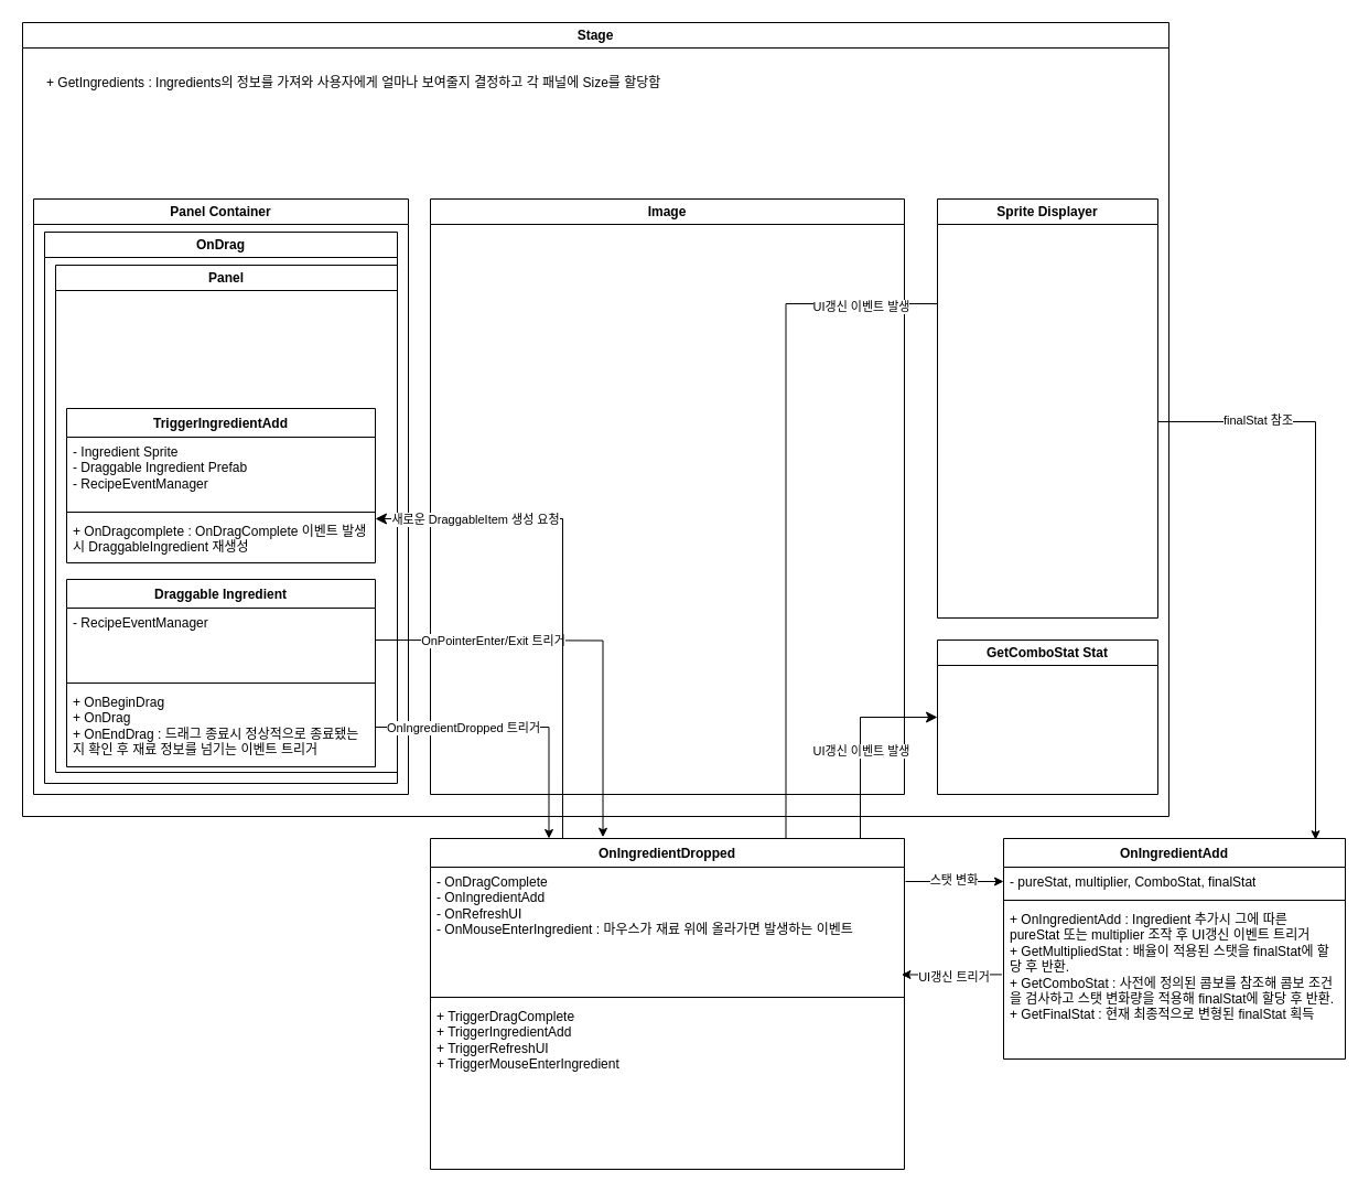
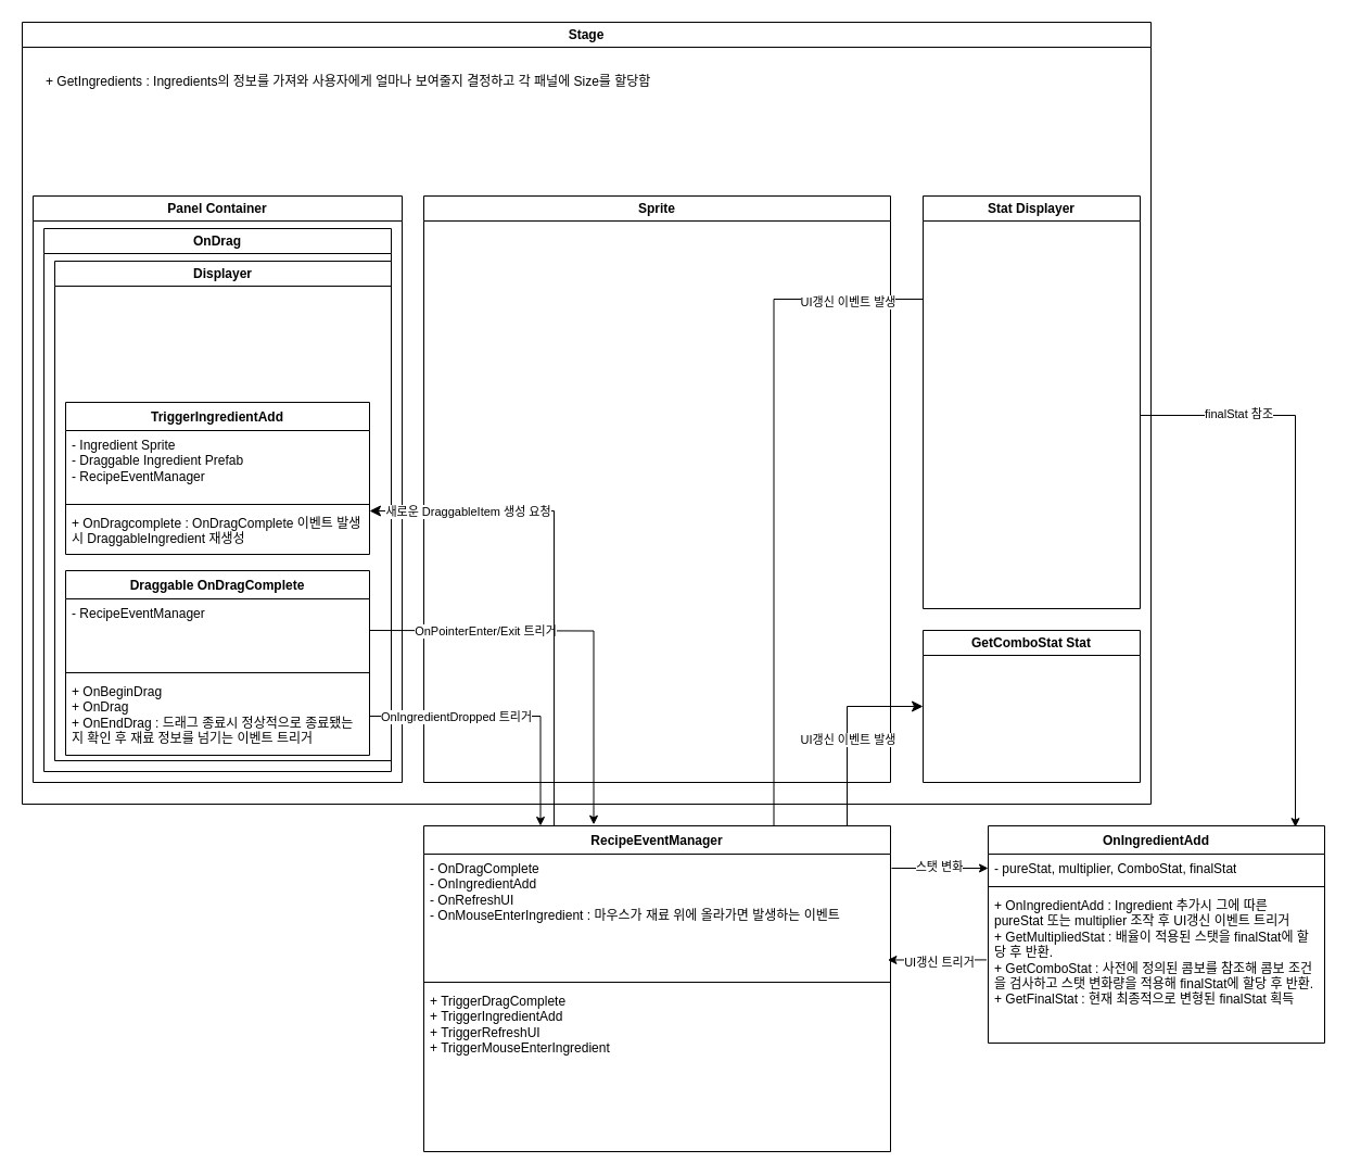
  <mxCell id="0" />
  <mxCell id="1" parent="0" />
- <mxCell id="2" value="OnIngredientDropped" style="swimlane;fontStyle=1;align=center;verticalAlign=top;childLayout=stackLayout;horizontal=1;startSize=26;horizontalStack=0;resizeParent=1;resizeParentMax=0;resizeLast=0;collapsible=1;marginBottom=0;whiteSpace=wrap;html=1;" parent="1" vertex="1"><mxGeometry x="390" y="760" width="430" height="300" as="geometry" /></mxCell>
+ <mxCell id="2" value="RecipeEventManager" style="swimlane;fontStyle=1;align=center;verticalAlign=top;childLayout=stackLayout;horizontal=1;startSize=26;horizontalStack=0;resizeParent=1;resizeParentMax=0;resizeLast=0;collapsible=1;marginBottom=0;whiteSpace=wrap;html=1;" parent="1" vertex="1"><mxGeometry x="390" y="760" width="430" height="300" as="geometry" /></mxCell>
  <mxCell id="3" value="- OnDragComplete&lt;div&gt;- OnIngredientAdd&lt;/div&gt;&lt;div&gt;- OnRefreshUI&lt;/div&gt;&lt;div&gt;- OnMouseEnterIngredient : 마우스가 재료 위에 올라가면 발생하는 이벤트&lt;/div&gt;" style="text;strokeColor=none;fillColor=none;align=left;verticalAlign=top;spacingLeft=4;spacingRight=4;overflow=hidden;rotatable=0;points=[[0,0.5],[1,0.5]];portConstraint=eastwest;whiteSpace=wrap;html=1;" parent="2" vertex="1"><mxGeometry y="26" width="430" height="114" as="geometry" /></mxCell>
  <mxCell id="4" value="" style="line;strokeWidth=1;fillColor=none;align=left;verticalAlign=middle;spacingTop=-1;spacingLeft=3;spacingRight=3;rotatable=0;labelPosition=right;points=[];portConstraint=eastwest;strokeColor=inherit;" parent="2" vertex="1"><mxGeometry y="140" width="430" height="8" as="geometry" /></mxCell>
  <mxCell id="5" value="+ TriggerDragComplete&lt;div&gt;+ TriggerIngredientAdd&lt;/div&gt;&lt;div&gt;+ TriggerRefreshUI&lt;/div&gt;&lt;div&gt;+ TriggerMouseEnterIngredient&lt;/div&gt;" style="text;strokeColor=none;fillColor=none;align=left;verticalAlign=top;spacingLeft=4;spacingRight=4;overflow=hidden;rotatable=0;points=[[0,0.5],[1,0.5]];portConstraint=eastwest;whiteSpace=wrap;html=1;" parent="2" vertex="1"><mxGeometry y="148" width="430" height="152" as="geometry" /></mxCell>
  <mxCell id="6" value="Stage" style="swimlane;whiteSpace=wrap;html=1;" parent="1" vertex="1"><mxGeometry x="20" y="20" width="1040" height="720" as="geometry" /></mxCell>
  <mxCell id="7" value="Panel Container" style="swimlane;whiteSpace=wrap;html=1;" parent="6" vertex="1"><mxGeometry x="10" y="160" width="340" height="540" as="geometry" /></mxCell>
  <mxCell id="8" value="OnDrag" style="swimlane;whiteSpace=wrap;html=1;" parent="7" vertex="1"><mxGeometry x="10" y="30" width="320" height="500" as="geometry" /></mxCell>
- <mxCell id="9" value="Panel" style="swimlane;whiteSpace=wrap;html=1;" parent="8" vertex="1"><mxGeometry x="10" y="30" width="310" height="460" as="geometry" /></mxCell>
+ <mxCell id="9" value="Displayer" style="swimlane;whiteSpace=wrap;html=1;" parent="8" vertex="1"><mxGeometry x="10" y="30" width="310" height="460" as="geometry" /></mxCell>
  <mxCell id="10" value="TriggerIngredientAdd" style="swimlane;fontStyle=1;align=center;verticalAlign=top;childLayout=stackLayout;horizontal=1;startSize=26;horizontalStack=0;resizeParent=1;resizeParentMax=0;resizeLast=0;collapsible=1;marginBottom=0;whiteSpace=wrap;html=1;" parent="9" vertex="1"><mxGeometry x="10" y="130" width="280" height="140" as="geometry" /></mxCell>
  <mxCell id="11" value="- Ingredient Sprite&lt;div&gt;- Draggable Ingredient Prefab&lt;/div&gt;&lt;div&gt;- RecipeEventManager&lt;/div&gt;" style="text;strokeColor=none;fillColor=none;align=left;verticalAlign=top;spacingLeft=4;spacingRight=4;overflow=hidden;rotatable=0;points=[[0,0.5],[1,0.5]];portConstraint=eastwest;whiteSpace=wrap;html=1;" parent="10" vertex="1"><mxGeometry y="26" width="280" height="64" as="geometry" /></mxCell>
  <mxCell id="12" value="" style="line;strokeWidth=1;fillColor=none;align=left;verticalAlign=middle;spacingTop=-1;spacingLeft=3;spacingRight=3;rotatable=0;labelPosition=right;points=[];portConstraint=eastwest;strokeColor=inherit;" parent="10" vertex="1"><mxGeometry y="90" width="280" height="8" as="geometry" /></mxCell>
  <mxCell id="13" value="+ OnDragcomplete : OnDragComplete 이벤트 발생시 DraggableIngredient 재생성" style="text;strokeColor=none;fillColor=none;align=left;verticalAlign=top;spacingLeft=4;spacingRight=4;overflow=hidden;rotatable=0;points=[[0,0.5],[1,0.5]];portConstraint=eastwest;whiteSpace=wrap;html=1;" parent="10" vertex="1"><mxGeometry y="98" width="280" height="42" as="geometry" /></mxCell>
- <mxCell id="14" value="Draggable Ingredient" style="swimlane;fontStyle=1;align=center;verticalAlign=top;childLayout=stackLayout;horizontal=1;startSize=26;horizontalStack=0;resizeParent=1;resizeParentMax=0;resizeLast=0;collapsible=1;marginBottom=0;whiteSpace=wrap;html=1;" parent="9" vertex="1"><mxGeometry x="10" y="285" width="280" height="170" as="geometry" /></mxCell>
+ <mxCell id="14" value="Draggable OnDragComplete" style="swimlane;fontStyle=1;align=center;verticalAlign=top;childLayout=stackLayout;horizontal=1;startSize=26;horizontalStack=0;resizeParent=1;resizeParentMax=0;resizeLast=0;collapsible=1;marginBottom=0;whiteSpace=wrap;html=1;" parent="9" vertex="1"><mxGeometry x="10" y="285" width="280" height="170" as="geometry" /></mxCell>
  <mxCell id="15" value="&lt;div&gt;- RecipeEventManager&lt;/div&gt;" style="text;strokeColor=none;fillColor=none;align=left;verticalAlign=top;spacingLeft=4;spacingRight=4;overflow=hidden;rotatable=0;points=[[0,0.5],[1,0.5]];portConstraint=eastwest;whiteSpace=wrap;html=1;" parent="14" vertex="1"><mxGeometry y="26" width="280" height="64" as="geometry" /></mxCell>
  <mxCell id="16" value="" style="line;strokeWidth=1;fillColor=none;align=left;verticalAlign=middle;spacingTop=-1;spacingLeft=3;spacingRight=3;rotatable=0;labelPosition=right;points=[];portConstraint=eastwest;strokeColor=inherit;" parent="14" vertex="1"><mxGeometry y="90" width="280" height="8" as="geometry" /></mxCell>
  <mxCell id="17" value="+ OnBeginDrag&lt;div&gt;+ OnDrag&lt;/div&gt;&lt;div&gt;+ OnEndDrag : 드래그 종료시 정상적으로 종료됐는지 확인 후 재료 정보를 넘기는 이벤트 트리거&lt;/div&gt;" style="text;strokeColor=none;fillColor=none;align=left;verticalAlign=top;spacingLeft=4;spacingRight=4;overflow=hidden;rotatable=0;points=[[0,0.5],[1,0.5]];portConstraint=eastwest;whiteSpace=wrap;html=1;" parent="14" vertex="1"><mxGeometry y="98" width="280" height="72" as="geometry" /></mxCell>
- <mxCell id="18" value="Image" style="swimlane;whiteSpace=wrap;html=1;" parent="6" vertex="1"><mxGeometry x="370" y="160" width="430" height="540" as="geometry" /></mxCell>
+ <mxCell id="18" value="Sprite" style="swimlane;whiteSpace=wrap;html=1;" parent="6" vertex="1"><mxGeometry x="370" y="160" width="430" height="540" as="geometry" /></mxCell>
  <mxCell id="19" style="edgeStyle=orthogonalEdgeStyle;rounded=0;orthogonalLoop=1;jettySize=auto;html=1;exitX=1;exitY=0.5;exitDx=0;exitDy=0;entryX=0.364;entryY=-0.004;entryDx=0;entryDy=0;entryPerimeter=0;" edge="1" parent="18" target="2"><mxGeometry relative="1" as="geometry"><mxPoint x="-50" y="400" as="sourcePoint" /><mxPoint x="108" y="501" as="targetPoint" /></mxGeometry></mxCell>
  <mxCell id="20" value="OnPointerEnter/Exit 트리거" style="edgeLabel;html=1;align=center;verticalAlign=middle;resizable=0;points=[];" vertex="1" connectable="0" parent="19"><mxGeometry x="-0.563" y="-2" relative="1" as="geometry"><mxPoint x="23" y="-2" as="offset" /></mxGeometry></mxCell>
- <mxCell id="21" value="Sprite Displayer" style="swimlane;whiteSpace=wrap;html=1;" parent="6" vertex="1"><mxGeometry x="830" y="160" width="200" height="380" as="geometry" /></mxCell>
+ <mxCell id="21" value="Stat Displayer" style="swimlane;whiteSpace=wrap;html=1;" parent="6" vertex="1"><mxGeometry x="830" y="160" width="200" height="380" as="geometry" /></mxCell>
  <mxCell id="22" value="GetComboStat Stat" style="swimlane;whiteSpace=wrap;html=1;" parent="6" vertex="1"><mxGeometry x="830" y="560" width="200" height="140" as="geometry" /></mxCell>
  <mxCell id="23" value="+ GetIngredients : Ingredients의 정보를 가져와 사용자에게 얼마나 보여줄지 결정하고 각 패널에 Size를 할당함" style="text;html=1;align=left;verticalAlign=middle;whiteSpace=wrap;rounded=0;" parent="6" vertex="1"><mxGeometry x="20" y="40" width="590" height="30" as="geometry" /></mxCell>
  <mxCell id="24" value="OnIngredientAdd" style="swimlane;fontStyle=1;align=center;verticalAlign=top;childLayout=stackLayout;horizontal=1;startSize=26;horizontalStack=0;resizeParent=1;resizeParentMax=0;resizeLast=0;collapsible=1;marginBottom=0;whiteSpace=wrap;html=1;" parent="1" vertex="1"><mxGeometry x="910" y="760" width="310" height="200" as="geometry" /></mxCell>
  <mxCell id="25" value="- pureStat, multiplier, ComboStat, finalStat" style="text;strokeColor=none;fillColor=none;align=left;verticalAlign=top;spacingLeft=4;spacingRight=4;overflow=hidden;rotatable=0;points=[[0,0.5],[1,0.5]];portConstraint=eastwest;whiteSpace=wrap;html=1;" parent="24" vertex="1"><mxGeometry y="26" width="310" height="26" as="geometry" /></mxCell>
  <mxCell id="26" value="" style="line;strokeWidth=1;fillColor=none;align=left;verticalAlign=middle;spacingTop=-1;spacingLeft=3;spacingRight=3;rotatable=0;labelPosition=right;points=[];portConstraint=eastwest;strokeColor=inherit;" parent="24" vertex="1"><mxGeometry y="52" width="310" height="8" as="geometry" /></mxCell>
  <mxCell id="27" value="+ OnIngredientAdd : Ingredient 추가시 그에 따른 pureStat 또는 multiplier 조작 후 UI갱신 이벤트 트리거&lt;br&gt;+ GetMultipliedStat : 배율이 적용된 스탯을 finalStat에 할당 후 반환.&lt;div&gt;+ GetComboStat : 사전에 정의된 콤보를 참조해 콤보 조건을 검사하고 스탯 변화량을 적용해 finalStat에 할당 후 반환.&lt;/div&gt;&lt;div&gt;+ GetFinalStat : 현재 최종적으로 변형된 finalStat 획득&lt;/div&gt;" style="text;strokeColor=none;fillColor=none;align=left;verticalAlign=top;spacingLeft=4;spacingRight=4;overflow=hidden;rotatable=0;points=[[0,0.5],[1,0.5]];portConstraint=eastwest;whiteSpace=wrap;html=1;" parent="24" vertex="1"><mxGeometry y="60" width="310" height="140" as="geometry" /></mxCell>
  <mxCell id="28" style="edgeStyle=orthogonalEdgeStyle;rounded=0;orthogonalLoop=1;jettySize=auto;html=1;exitX=1;exitY=0.5;exitDx=0;exitDy=0;entryX=0.25;entryY=0;entryDx=0;entryDy=0;" edge="1" parent="1" source="17" target="2"><mxGeometry relative="1" as="geometry" /></mxCell>
  <mxCell id="29" value="OnIngredientDropped 트리거" style="edgeLabel;html=1;align=center;verticalAlign=middle;resizable=0;points=[];" vertex="1" connectable="0" parent="28"><mxGeometry x="-0.563" y="-2" relative="1" as="geometry"><mxPoint x="23" y="-2" as="offset" /></mxGeometry></mxCell>
  <mxCell id="30" value="" style="edgeStyle=segmentEdgeStyle;endArrow=classic;html=1;curved=0;rounded=0;endSize=8;startSize=8;exitX=0.279;exitY=0;exitDx=0;exitDy=0;exitPerimeter=0;" edge="1" parent="1" source="2"><mxGeometry width="50" height="50" relative="1" as="geometry"><mxPoint x="520" y="620" as="sourcePoint" /><mxPoint x="340" y="470" as="targetPoint" /><Array as="points"><mxPoint x="510" y="470" /></Array></mxGeometry></mxCell>
  <mxCell id="31" value="새로운 DraggableItem 생성 요청" style="edgeLabel;html=1;align=center;verticalAlign=middle;resizable=0;points=[];" vertex="1" connectable="0" parent="30"><mxGeometry x="0.652" relative="1" as="geometry"><mxPoint x="10" as="offset" /></mxGeometry></mxCell>
  <mxCell id="32" value="" style="endArrow=classic;html=1;rounded=0;entryX=0;entryY=0.5;entryDx=0;entryDy=0;" edge="1" parent="1" target="25"><mxGeometry width="50" height="50" relative="1" as="geometry"><mxPoint x="821" y="799" as="sourcePoint" /><mxPoint y="730" as="targetPoint" x="840" /></mxGeometry></mxCell>
  <mxCell id="33" value="스탯 변화" style="edgeLabel;html=1;align=center;verticalAlign=middle;resizable=0;points=[];" vertex="1" connectable="0" parent="32"><mxGeometry x="-0.041" y="2" relative="1" as="geometry"><mxPoint as="offset" /></mxGeometry></mxCell>
  <mxCell id="34" value="" style="endArrow=classic;html=1;rounded=0;entryX=0.994;entryY=0.855;entryDx=0;entryDy=0;entryPerimeter=0;exitX=-0.005;exitY=0.453;exitDx=0;exitDy=0;exitPerimeter=0;" edge="1" parent="1" source="27" target="3"><mxGeometry width="50" height="50" relative="1" as="geometry"><mxPoint x="810" y="859.7" as="sourcePoint" /><mxPoint x="899" y="859.7" as="targetPoint" /></mxGeometry></mxCell>
  <mxCell id="35" value="UI갱신 트리거" style="edgeLabel;html=1;align=center;verticalAlign=middle;resizable=0;points=[];" vertex="1" connectable="0" parent="34"><mxGeometry x="-0.041" y="2" relative="1" as="geometry"><mxPoint as="offset" /></mxGeometry></mxCell>
  <mxCell id="36" value="" style="edgeStyle=segmentEdgeStyle;endArrow=none;html=1;curved=0;rounded=0;endSize=8;startSize=8;entryX=0;entryY=0.25;entryDx=0;entryDy=0;exitX=0.75;exitY=0;exitDx=0;exitDy=0;" edge="1" parent="1" source="2" target="21"><mxGeometry width="50" height="50" relative="1" as="geometry"><mxPoint x="670" y="680" as="sourcePoint" /><mxPoint x="720" y="630" as="targetPoint" /><Array as="points"><mxPoint x="713" y="275" /></Array></mxGeometry></mxCell>
  <mxCell id="37" value="UI갱신 이벤트 발생" style="edgeLabel;html=1;align=center;verticalAlign=middle;resizable=0;points=[];" vertex="1" connectable="0" parent="36"><mxGeometry x="0.689" y="-2" relative="1" as="geometry"><mxPoint x="27" as="offset" /></mxGeometry></mxCell>
  <mxCell id="38" value="" style="edgeStyle=segmentEdgeStyle;endArrow=classic;html=1;curved=0;rounded=0;endSize=8;startSize=8;entryX=0;entryY=0.5;entryDx=0;entryDy=0;" edge="1" parent="1" target="22"><mxGeometry width="50" height="50" relative="1" as="geometry"><mxPoint x="780" y="760" as="sourcePoint" /><mxPoint x="910" y="376.5" as="targetPoint" /><Array as="points"><mxPoint x="780" y="760" /><mxPoint x="780" y="650" /></Array></mxGeometry></mxCell>
  <mxCell id="39" value="UI갱신 이벤트 발생" style="edgeLabel;html=1;align=center;verticalAlign=middle;resizable=0;points=[];" vertex="1" connectable="0" parent="38"><mxGeometry x="0.689" y="-2" relative="1" as="geometry"><mxPoint x="-42" y="28" as="offset" /></mxGeometry></mxCell>
  <mxCell id="40" style="edgeStyle=orthogonalEdgeStyle;rounded=0;orthogonalLoop=1;jettySize=auto;html=1;entryX=0.913;entryY=0.006;entryDx=0;entryDy=0;entryPerimeter=0;" edge="1" parent="1" target="24"><mxGeometry relative="1" as="geometry"><mxPoint x="1050" y="382" as="sourcePoint" /><mxPoint x="1190" y="750" as="targetPoint" /><Array as="points"><mxPoint x="1193" y="382" /></Array></mxGeometry></mxCell>
  <mxCell id="41" value="finalStat 참조" style="edgeLabel;html=1;align=center;verticalAlign=middle;resizable=0;points=[];" vertex="1" connectable="0" parent="40"><mxGeometry x="-0.563" y="-2" relative="1" as="geometry"><mxPoint x="-24" y="-4" as="offset" /></mxGeometry></mxCell>
